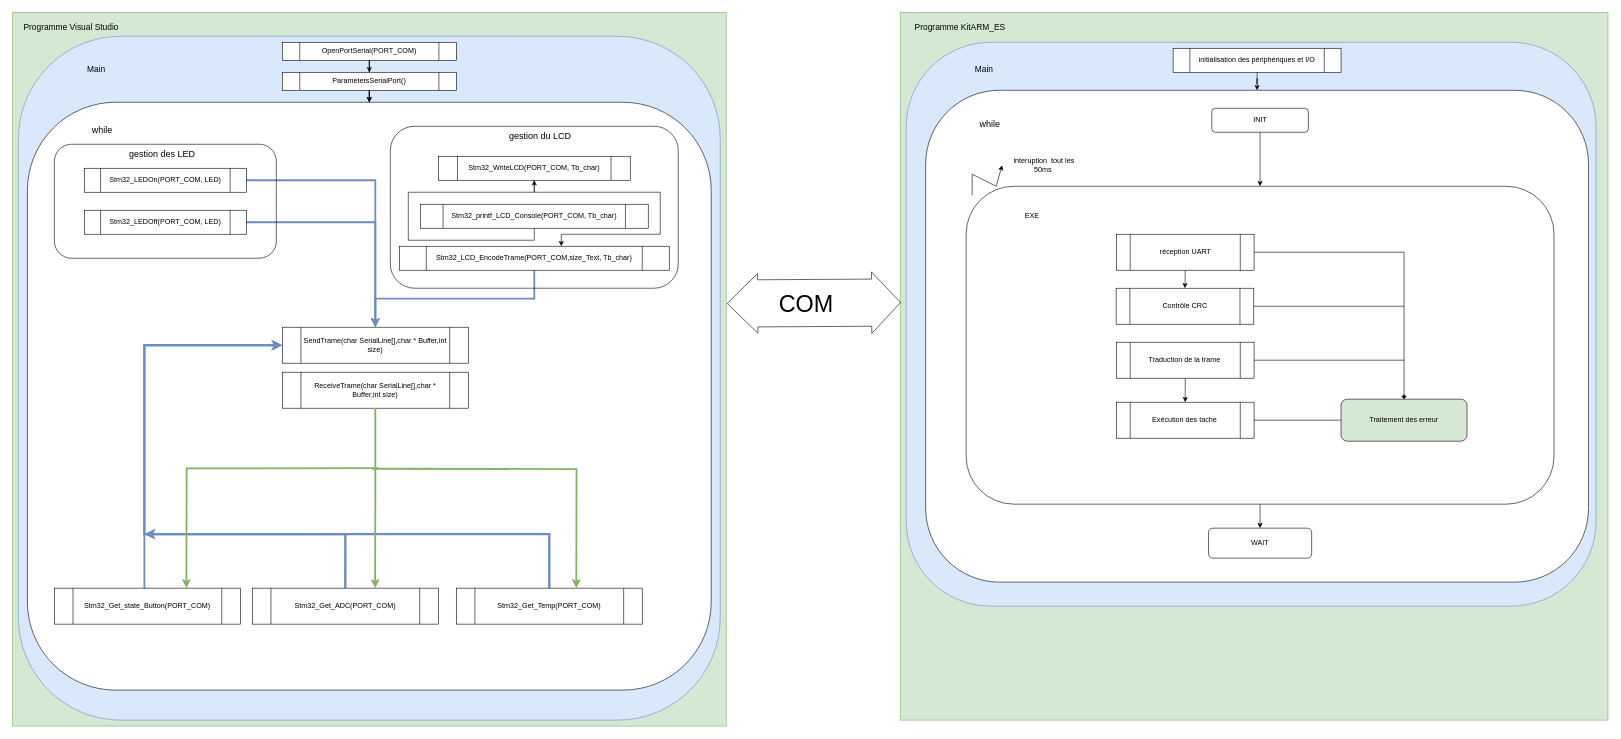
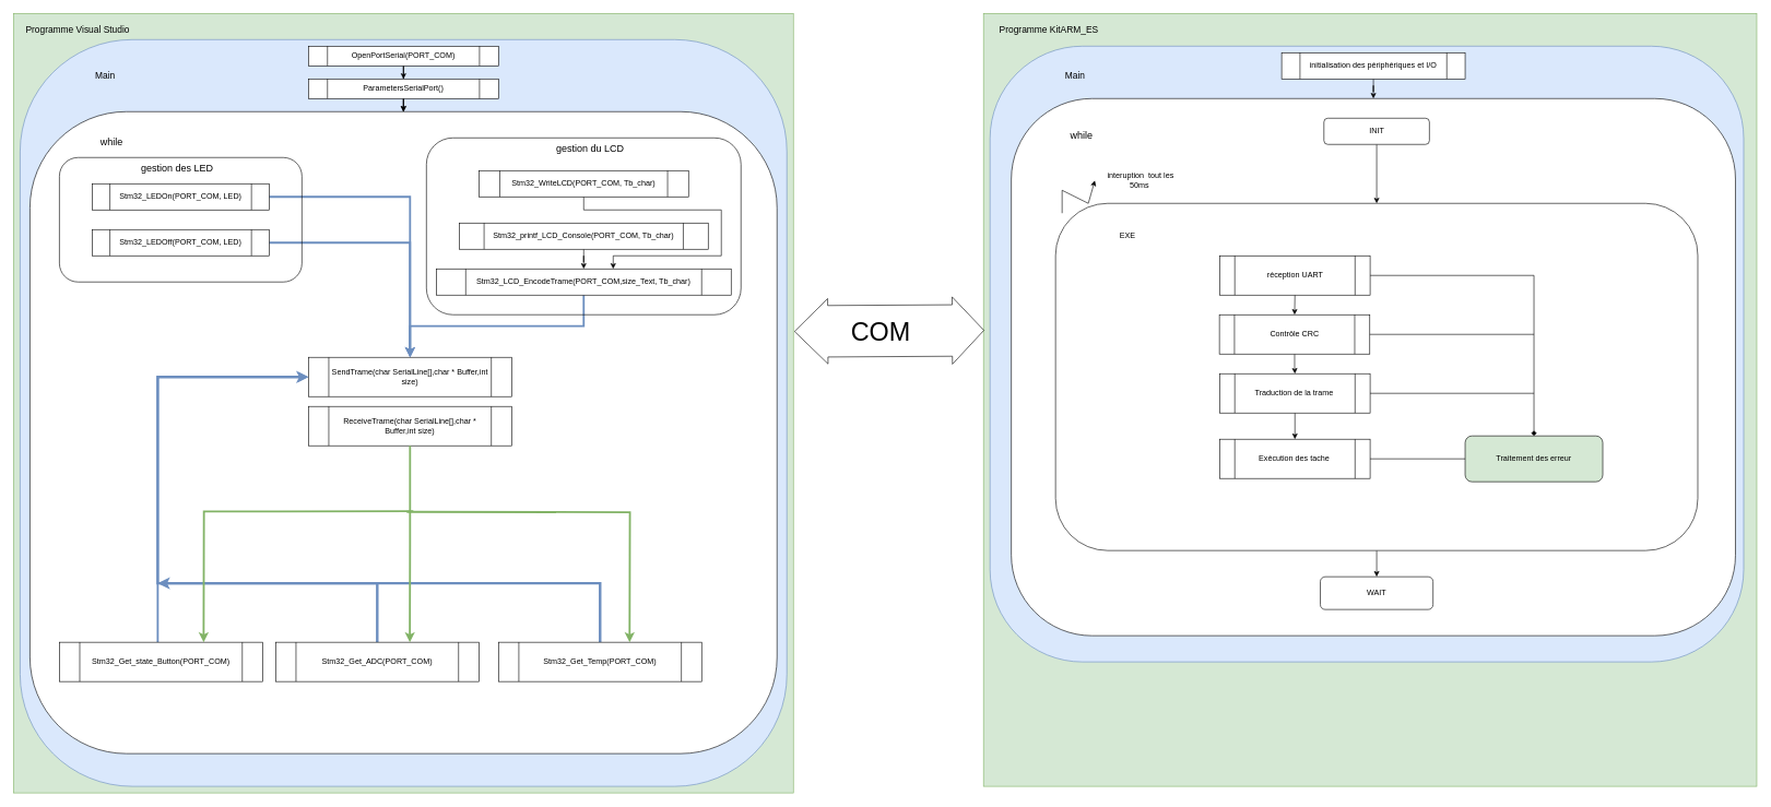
  <mxCell id="0" />
  <mxCell id="1" parent="0" />
  <mxCell id="2" value="" style="whiteSpace=wrap;html=1;aspect=fixed;fillColor=#d5e8d4;strokeColor=#82b366;" vertex="1" parent="1"><mxGeometry x="20" width="1190" height="1190" as="geometry" y="20" /></mxCell>
  <mxCell id="3" value="" style="whiteSpace=wrap;html=1;aspect=fixed;fillColor=#d5e8d4;strokeColor=#82b366;" vertex="1" parent="1"><mxGeometry x="1500" width="1180" height="1180" as="geometry" y="20" /></mxCell>
  <mxCell id="4" value="&lt;font style=&quot;font-size: 14px;&quot;&gt;Programme Visual Studio&amp;nbsp;&lt;/font&gt;" style="text;html=1;strokeColor=none;fillColor=none;align=center;verticalAlign=middle;whiteSpace=wrap;rounded=0;" vertex="1" parent="1"><mxGeometry x="30" y="30" width="180" height="30" as="geometry" /></mxCell>
  <mxCell id="5" value="&lt;font style=&quot;font-size: 14px;&quot;&gt;Programme KitARM_ES&lt;/font&gt;" style="text;html=1;strokeColor=none;fillColor=none;align=center;verticalAlign=middle;whiteSpace=wrap;rounded=0;" vertex="1" parent="1"><mxGeometry x="1520" y="30" width="160" height="30" as="geometry" /></mxCell>
  <mxCell id="6" value="" style="rounded=1;whiteSpace=wrap;html=1;fillColor=#dae8fc;strokeColor=#6c8ebf;" vertex="1" parent="1"><mxGeometry x="30" y="60" width="1170" height="1140" as="geometry" /></mxCell>
  <mxCell id="7" style="edgeStyle=orthogonalEdgeStyle;rounded=0;orthogonalLoop=1;jettySize=auto;html=1;exitX=0.5;exitY=1;exitDx=0;exitDy=0;" edge="1" parent="1" source="8" target="11"><mxGeometry relative="1" as="geometry" /></mxCell>
  <mxCell id="8" value="OpenPortSerial(PORT_COM)" style="shape=process;whiteSpace=wrap;html=1;backgroundOutline=1;" vertex="1" parent="1"><mxGeometry x="470" y="70" width="290" height="30" as="geometry" /></mxCell>
  <mxCell id="9" style="edgeStyle=orthogonalEdgeStyle;rounded=0;orthogonalLoop=1;jettySize=auto;html=1;exitX=0.5;exitY=1;exitDx=0;exitDy=0;" edge="1" parent="1" source="11" target="12"><mxGeometry relative="1" as="geometry"><Array as="points"><mxPoint x="545" y="190" /><mxPoint x="545" y="190" /></Array></mxGeometry></mxCell>
  <mxCell id="10" value="" style="edgeStyle=orthogonalEdgeStyle;rounded=0;orthogonalLoop=1;jettySize=auto;html=1;" edge="1" parent="1" source="11" target="12"><mxGeometry relative="1" as="geometry" /></mxCell>
  <mxCell id="11" value="ParametersSerialPort()" style="shape=process;whiteSpace=wrap;html=1;backgroundOutline=1;" vertex="1" parent="1"><mxGeometry x="470" y="120" width="290" height="30" as="geometry" /></mxCell>
  <mxCell id="12" value="" style="rounded=1;whiteSpace=wrap;html=1;strokeColor=default;" vertex="1" parent="1"><mxGeometry x="45" y="170" width="1140" height="980" as="geometry" /></mxCell>
  <mxCell id="13" value="&lt;font style=&quot;font-size: 14px;&quot;&gt;Main&lt;/font&gt;" style="text;html=1;strokeColor=none;fillColor=none;align=center;verticalAlign=middle;whiteSpace=wrap;rounded=0;" vertex="1" parent="1"><mxGeometry x="130" y="100" width="60" height="30" as="geometry" /></mxCell>
  <mxCell id="14" value="&lt;font style=&quot;font-size: 15px;&quot;&gt;while&lt;/font&gt;" style="text;html=1;strokeColor=none;fillColor=none;align=center;verticalAlign=middle;whiteSpace=wrap;rounded=0;" vertex="1" parent="1"><mxGeometry x="140" y="200" width="60" height="30" as="geometry" /></mxCell>
  <mxCell id="15" style="edgeStyle=orthogonalEdgeStyle;rounded=0;orthogonalLoop=1;jettySize=auto;html=1;exitX=1;exitY=0.5;exitDx=0;exitDy=0;fillColor=#dae8fc;strokeColor=#6c8ebf;strokeWidth=3;" edge="1" parent="1" source="16" target="17"><mxGeometry relative="1" as="geometry" /></mxCell>
  <mxCell id="16" value="Stm32_LEDOn(PORT_COM, LED)" style="shape=process;whiteSpace=wrap;html=1;backgroundOutline=1;" vertex="1" parent="1"><mxGeometry x="140" y="280" width="270" height="40" as="geometry" /></mxCell>
  <mxCell id="17" value="SendTrame(char SerialLine[],char * Buffer,int size)" style="shape=process;whiteSpace=wrap;html=1;backgroundOutline=1;" vertex="1" parent="1"><mxGeometry x="470" y="545" width="310" height="60" as="geometry" /></mxCell>
  <mxCell id="18" style="edgeStyle=orthogonalEdgeStyle;rounded=0;orthogonalLoop=1;jettySize=auto;html=1;entryX=0.5;entryY=0;entryDx=0;entryDy=0;fillColor=#dae8fc;strokeColor=#6c8ebf;strokeWidth=3;" edge="1" parent="1" source="19" target="17"><mxGeometry relative="1" as="geometry" /></mxCell>
  <mxCell id="19" value="Stm32_LEDOff(PORT_COM, LED)" style="shape=process;whiteSpace=wrap;html=1;backgroundOutline=1;" vertex="1" parent="1"><mxGeometry x="140" y="350" width="270" height="40" as="geometry" /></mxCell>
  <mxCell id="20" style="edgeStyle=orthogonalEdgeStyle;rounded=0;orthogonalLoop=1;jettySize=auto;html=1;exitX=0.5;exitY=1;exitDx=0;exitDy=0;entryX=1;entryY=0.75;entryDx=0;entryDy=0;" edge="1" parent="1" source="21"><mxGeometry relative="1" as="geometry"><mxPoint x="870" y="250" as="sourcePoint" /><mxPoint x="935" y="410" as="targetPoint" /><Array as="points"><mxPoint x="890" y="320" /><mxPoint x="1100" y="320" /><mxPoint x="1100" y="390" /><mxPoint x="935" y="390" /></Array></mxGeometry></mxCell>
  <mxCell id="21" value="Stm32_WriteLCD(PORT_COM, Tb_char)" style="shape=process;whiteSpace=wrap;html=1;backgroundOutline=1;" vertex="1" parent="1"><mxGeometry x="730" y="260" width="320" height="40" as="geometry" /></mxCell>
  <mxCell id="22" style="edgeStyle=orthogonalEdgeStyle;rounded=0;orthogonalLoop=1;jettySize=auto;html=1;exitX=0.5;exitY=1;exitDx=0;exitDy=0;entryX=0.5;entryY=0;entryDx=0;entryDy=0;fillColor=#dae8fc;strokeColor=#6c8ebf;strokeWidth=3;" edge="1" parent="1" source="23" target="17"><mxGeometry relative="1" as="geometry" /></mxCell>
  <mxCell id="23" value="Stm32_LCD_EncodeTrame(PORT_COM,size_Text, Tb_char)" style="shape=process;whiteSpace=wrap;html=1;backgroundOutline=1;" vertex="1" parent="1"><mxGeometry x="665" y="410" width="450" height="40" as="geometry" /></mxCell>
- <mxCell id="24" style="edgeStyle=orthogonalEdgeStyle;rounded=0;orthogonalLoop=1;jettySize=auto;html=1;exitX=0.5;exitY=1;exitDx=0;exitDy=0;" edge="1" parent="1" source="25" target="21"><mxGeometry relative="1" as="geometry" /></mxCell>
+ <mxCell id="24" style="edgeStyle=orthogonalEdgeStyle;rounded=0;orthogonalLoop=1;jettySize=auto;html=1;exitX=0.5;exitY=1;exitDx=0;exitDy=0;" edge="1" parent="1" source="25" target="23"><mxGeometry relative="1" as="geometry" /></mxCell>
  <mxCell id="25" value="Stm32_printf_LCD_Console(PORT_COM, Tb_char)" style="shape=process;whiteSpace=wrap;html=1;backgroundOutline=1;" vertex="1" parent="1"><mxGeometry x="700" y="340" width="380" height="40" as="geometry" /></mxCell>
  <mxCell id="26" value="&lt;font style=&quot;font-size: 15px;&quot;&gt;gestion du LCD&lt;/font&gt;" style="text;html=1;strokeColor=none;fillColor=none;align=center;verticalAlign=middle;whiteSpace=wrap;rounded=0;" vertex="1" parent="1"><mxGeometry x="830" y="210" width="140" height="30" as="geometry" /></mxCell>
  <mxCell id="27" value="" style="rounded=1;whiteSpace=wrap;html=1;fillColor=none;" vertex="1" parent="1"><mxGeometry x="650" y="210" width="480" height="270" as="geometry" /></mxCell>
  <mxCell id="28" value="" style="rounded=1;whiteSpace=wrap;html=1;fillColor=none;" vertex="1" parent="1"><mxGeometry x="90" y="240" width="370" height="190" as="geometry" /></mxCell>
  <mxCell id="29" value="&lt;font style=&quot;font-size: 15px;&quot;&gt;gestion des LED&lt;br&gt;&lt;br&gt;&lt;/font&gt;" style="text;html=1;strokeColor=none;fillColor=none;align=center;verticalAlign=middle;whiteSpace=wrap;rounded=0;" vertex="1" parent="1"><mxGeometry x="200" y="250" width="140" height="30" as="geometry" /></mxCell>
  <mxCell id="30" value="" style="shape=flexArrow;endArrow=classic;startArrow=classic;html=1;rounded=0;width=78.571;startSize=16.619;endSize=15.762;endWidth=23.061;exitX=1.001;exitY=0.408;exitDx=0;exitDy=0;exitPerimeter=0;entryX=0.001;entryY=0.41;entryDx=0;entryDy=0;entryPerimeter=0;" edge="1" parent="1" source="2" target="3"><mxGeometry width="100" height="100" relative="1" as="geometry"><mxPoint x="1240" y="510" as="sourcePoint" /><mxPoint x="1440" y="510" as="targetPoint" /><Array as="points" /></mxGeometry></mxCell>
  <mxCell id="31" value="&lt;font style=&quot;font-size: 39px;&quot;&gt;COM&lt;/font&gt;" style="edgeLabel;html=1;align=center;verticalAlign=middle;resizable=0;points=[];" vertex="1" connectable="0" parent="30"><mxGeometry x="-0.094" y="-2" relative="1" as="geometry"><mxPoint as="offset" /></mxGeometry></mxCell>
  <mxCell id="32" value="ReceiveTrame(char SerialLine[],char * Buffer,int size)" style="shape=process;whiteSpace=wrap;html=1;backgroundOutline=1;" vertex="1" parent="1"><mxGeometry x="470" y="620" width="310" height="60" as="geometry" /></mxCell>
  <mxCell id="33" style="edgeStyle=orthogonalEdgeStyle;rounded=0;orthogonalLoop=1;jettySize=auto;html=1;entryX=0;entryY=0.5;entryDx=0;entryDy=0;strokeWidth=3;fillColor=#dae8fc;strokeColor=#6c8ebf;" edge="1" parent="1" source="34" target="17"><mxGeometry relative="1" as="geometry"><Array as="points"><mxPoint x="240" y="575" /></Array></mxGeometry></mxCell>
  <mxCell id="34" value="Stm32_Get_state_Button(PORT_COM)" style="shape=process;whiteSpace=wrap;html=1;backgroundOutline=1;" vertex="1" parent="1"><mxGeometry x="90" y="980" width="310" height="60" as="geometry" /></mxCell>
  <mxCell id="35" style="edgeStyle=orthogonalEdgeStyle;rounded=0;orthogonalLoop=1;jettySize=auto;html=1;exitX=0.5;exitY=0;exitDx=0;exitDy=0;entryX=0;entryY=0.5;entryDx=0;entryDy=0;fillColor=#dae8fc;strokeColor=#6c8ebf;strokeWidth=4;" edge="1" parent="1"><mxGeometry relative="1" as="geometry"><mxPoint x="574.97" y="980" as="sourcePoint" /><mxPoint x="469.97" y="575" as="targetPoint" /><Array as="points"><mxPoint x="575" y="890" /><mxPoint x="240" y="890" /><mxPoint x="240" y="575" /></Array></mxGeometry></mxCell>
  <mxCell id="36" value="Stm32_Get_ADC(PORT_COM)" style="shape=process;whiteSpace=wrap;html=1;backgroundOutline=1;" vertex="1" parent="1"><mxGeometry x="420" y="980" width="310" height="60" as="geometry" /></mxCell>
  <mxCell id="37" style="edgeStyle=orthogonalEdgeStyle;rounded=0;orthogonalLoop=1;jettySize=auto;html=1;exitX=0.5;exitY=0;exitDx=0;exitDy=0;fillColor=#dae8fc;strokeColor=#6c8ebf;strokeWidth=4;" edge="1" parent="1" source="38"><mxGeometry relative="1" as="geometry"><mxPoint x="240" y="890" as="targetPoint" /><Array as="points"><mxPoint x="915" y="890" /><mxPoint x="240" y="890" /></Array></mxGeometry></mxCell>
  <mxCell id="38" value="Stm32_Get_Temp(PORT_COM)" style="shape=process;whiteSpace=wrap;html=1;backgroundOutline=1;" vertex="1" parent="1"><mxGeometry x="760" y="980" width="310" height="60" as="geometry" /></mxCell>
  <mxCell id="39" style="edgeStyle=orthogonalEdgeStyle;rounded=0;orthogonalLoop=1;jettySize=auto;html=1;exitX=0.5;exitY=1;exitDx=0;exitDy=0;fillColor=#d5e8d4;strokeColor=#82b366;strokeWidth=3;" edge="1" parent="1" source="32"><mxGeometry relative="1" as="geometry"><mxPoint x="624.66" y="700" as="sourcePoint" /><mxPoint x="624.66" y="980" as="targetPoint" /><Array as="points"><mxPoint x="625" y="830" /><mxPoint x="625" y="830" /></Array></mxGeometry></mxCell>
  <mxCell id="40" style="edgeStyle=orthogonalEdgeStyle;rounded=0;orthogonalLoop=1;jettySize=auto;html=1;fillColor=#d5e8d4;strokeColor=#82b366;strokeWidth=3;" edge="1" parent="1"><mxGeometry relative="1" as="geometry"><mxPoint x="630" y="780" as="sourcePoint" /><mxPoint x="310" y="980" as="targetPoint" /></mxGeometry></mxCell>
  <mxCell id="41" style="edgeStyle=orthogonalEdgeStyle;rounded=0;orthogonalLoop=1;jettySize=auto;html=1;fillColor=#d5e8d4;strokeColor=#82b366;strokeWidth=3;" edge="1" parent="1"><mxGeometry relative="1" as="geometry"><mxPoint x="620" y="781" as="sourcePoint" /><mxPoint x="960" y="980" as="targetPoint" /></mxGeometry></mxCell>
  <mxCell id="42" value="" style="rounded=1;whiteSpace=wrap;html=1;fillColor=#dae8fc;strokeColor=#6c8ebf;" vertex="1" parent="1"><mxGeometry x="1510" y="70" width="1150" height="940" as="geometry" /></mxCell>
  <mxCell id="43" value="" style="rounded=1;whiteSpace=wrap;html=1;strokeColor=default;" vertex="1" parent="1"><mxGeometry x="1542.5" y="150" width="1105" height="820" as="geometry" /></mxCell>
  <mxCell id="44" value="&lt;font style=&quot;font-size: 14px;&quot;&gt;Main&lt;/font&gt;" style="text;html=1;strokeColor=none;fillColor=none;align=center;verticalAlign=middle;whiteSpace=wrap;rounded=0;" vertex="1" parent="1"><mxGeometry x="1610" y="100" width="60" height="30" as="geometry" /></mxCell>
  <mxCell id="45" value="&lt;font style=&quot;font-size: 15px;&quot;&gt;while&lt;/font&gt;" style="text;html=1;strokeColor=none;fillColor=none;align=center;verticalAlign=middle;whiteSpace=wrap;rounded=0;" vertex="1" parent="1"><mxGeometry x="1620" y="190" width="60" height="30" as="geometry" /></mxCell>
  <mxCell id="46" value="" style="edgeStyle=orthogonalEdgeStyle;rounded=0;orthogonalLoop=1;jettySize=auto;html=1;" edge="1" parent="1" source="47" target="43"><mxGeometry relative="1" as="geometry" /></mxCell>
  <mxCell id="47" value="initialisation des périphériques et I/O" style="shape=process;whiteSpace=wrap;html=1;backgroundOutline=1;" vertex="1" parent="1"><mxGeometry x="1955" y="80" width="280" height="40" as="geometry" /></mxCell>
  <mxCell id="48" style="edgeStyle=orthogonalEdgeStyle;rounded=0;orthogonalLoop=1;jettySize=auto;html=1;exitX=0.5;exitY=1;exitDx=0;exitDy=0;" edge="1" parent="1" source="49" target="51"><mxGeometry relative="1" as="geometry" /></mxCell>
  <mxCell id="49" value="INIT" style="rounded=1;whiteSpace=wrap;html=1;" vertex="1" parent="1"><mxGeometry x="2019.5" y="180" width="161" height="40" as="geometry" /></mxCell>
  <mxCell id="50" style="edgeStyle=orthogonalEdgeStyle;rounded=0;orthogonalLoop=1;jettySize=auto;html=1;exitX=0.5;exitY=1;exitDx=0;exitDy=0;" edge="1" parent="1" source="51" target="52"><mxGeometry relative="1" as="geometry" /></mxCell>
  <mxCell id="51" value="" style="rounded=1;whiteSpace=wrap;html=1;" vertex="1" parent="1"><mxGeometry x="1610" y="310" width="980" height="530" as="geometry" /></mxCell>
  <mxCell id="52" value="WAIT" style="rounded=1;whiteSpace=wrap;html=1;" vertex="1" parent="1"><mxGeometry x="2014" y="880" width="172" height="50" as="geometry" /></mxCell>
  <mxCell id="53" value="EXE" style="text;html=1;strokeColor=none;fillColor=none;align=center;verticalAlign=middle;whiteSpace=wrap;rounded=0;" vertex="1" parent="1"><mxGeometry x="1690" y="345" width="60" height="30" as="geometry" /></mxCell>
  <mxCell id="54" value="" style="endArrow=classic;html=1;rounded=0;" edge="1" parent="1"><mxGeometry width="50" height="50" relative="1" as="geometry"><mxPoint x="1620" y="325" as="sourcePoint" /><mxPoint x="1670" y="275" as="targetPoint" /><Array as="points"><mxPoint x="1620" y="290" /><mxPoint x="1660" y="310" /></Array></mxGeometry></mxCell>
  <mxCell id="55" value="interuption&amp;nbsp; tout les 50ms&amp;nbsp;" style="text;html=1;strokeColor=none;fillColor=none;align=center;verticalAlign=middle;whiteSpace=wrap;rounded=0;" vertex="1" parent="1"><mxGeometry x="1680" y="260" width="120" height="30" as="geometry" /></mxCell>
  <mxCell id="56" style="edgeStyle=orthogonalEdgeStyle;rounded=0;orthogonalLoop=1;jettySize=auto;html=1;exitX=0.5;exitY=1;exitDx=0;exitDy=0;entryX=0.5;entryY=0;entryDx=0;entryDy=0;" edge="1" parent="1" source="58" target="60"><mxGeometry relative="1" as="geometry" /></mxCell>
  <mxCell id="57" style="edgeStyle=orthogonalEdgeStyle;rounded=0;orthogonalLoop=1;jettySize=auto;html=1;endArrow=diamond;" edge="1" parent="1" source="58" target="64"><mxGeometry relative="1" as="geometry" /></mxCell>
  <mxCell id="58" value="réception UART" style="shape=process;whiteSpace=wrap;html=1;backgroundOutline=1;" vertex="1" parent="1"><mxGeometry x="1860.5" y="390" width="229.5" height="60" as="geometry" /></mxCell>
+ <mxCell id="59" value="" style="edgeStyle=orthogonalEdgeStyle;rounded=0;orthogonalLoop=1;jettySize=auto;html=1;" edge="1" parent="1" source="60" target="62"><mxGeometry relative="1" as="geometry" /></mxCell>
  <mxCell id="60" value="Contrôle CRC" style="shape=process;whiteSpace=wrap;html=1;backgroundOutline=1;" vertex="1" parent="1"><mxGeometry x="1860" y="480" width="229.5" height="60" as="geometry" /></mxCell>
  <mxCell id="61" value="" style="edgeStyle=orthogonalEdgeStyle;rounded=0;orthogonalLoop=1;jettySize=auto;html=1;" edge="1" parent="1" source="62" target="63"><mxGeometry relative="1" as="geometry" /></mxCell>
  <mxCell id="62" value="Traduction de la trame&amp;nbsp;" style="shape=process;whiteSpace=wrap;html=1;backgroundOutline=1;" vertex="1" parent="1"><mxGeometry x="1860.5" y="570" width="229.5" height="60" as="geometry" /></mxCell>
  <mxCell id="63" value="Exécution des tache&amp;nbsp;" style="shape=process;whiteSpace=wrap;html=1;backgroundOutline=1;" vertex="1" parent="1"><mxGeometry x="1860.5" y="670" width="229.5" height="60" as="geometry" /></mxCell>
  <mxCell id="64" value="Traitement des erreur" style="rounded=1;whiteSpace=wrap;html=1;fillColor=#d5e8d4;" vertex="1" parent="1"><mxGeometry x="2235" y="665" width="210" height="70" as="geometry" /></mxCell>
  <mxCell id="65" value="" style="endArrow=none;html=1;rounded=0;exitX=1;exitY=0.5;exitDx=0;exitDy=0;" edge="1" parent="1" source="60"><mxGeometry width="50" height="50" relative="1" as="geometry"><mxPoint x="2380" y="610" as="sourcePoint" /><mxPoint x="2340" y="510" as="targetPoint" /></mxGeometry></mxCell>
  <mxCell id="66" value="" style="endArrow=none;html=1;rounded=0;exitX=1;exitY=0.5;exitDx=0;exitDy=0;" edge="1" parent="1" source="62"><mxGeometry width="50" height="50" relative="1" as="geometry"><mxPoint x="2380" y="610" as="sourcePoint" /><mxPoint x="2340" y="600" as="targetPoint" /></mxGeometry></mxCell>
  <mxCell id="67" value="" style="endArrow=none;html=1;rounded=0;exitX=1;exitY=0.5;exitDx=0;exitDy=0;" edge="1" parent="1" source="63" target="64"><mxGeometry width="50" height="50" relative="1" as="geometry"><mxPoint x="2380" y="700" as="sourcePoint" /><mxPoint x="2430" y="650" as="targetPoint" /></mxGeometry></mxCell>
